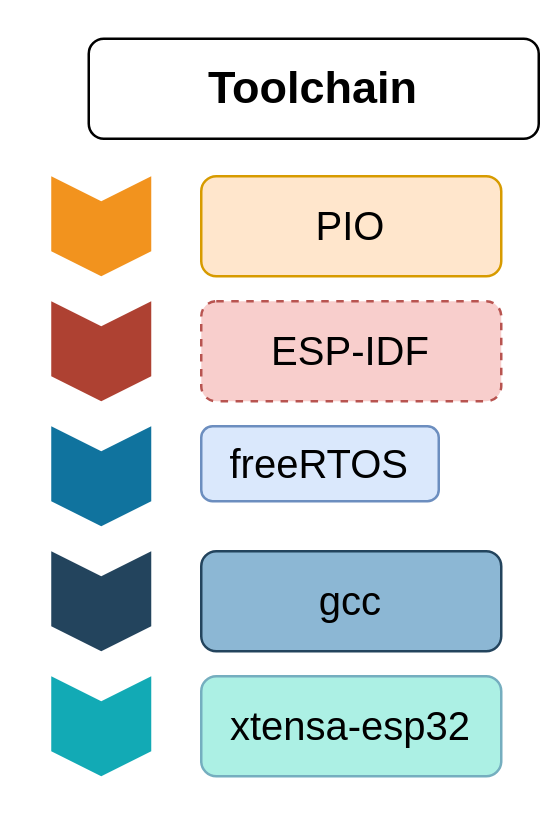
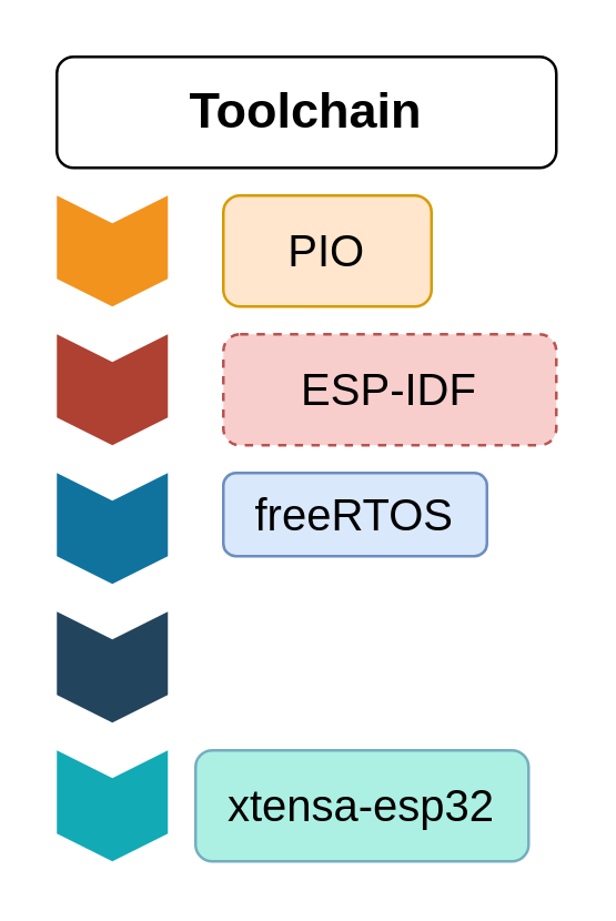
  <mxCell id="0" />
  <mxCell id="1" parent="0" />
  <mxCell id="2" value="" style="shape=step;perimeter=stepPerimeter;whiteSpace=wrap;html=1;fixedSize=1;size=10;direction=south;fillColor=#10739E;strokeColor=none;rounded=0;" parent="1" vertex="1"><mxGeometry x="20" y="170" width="40" height="40" as="geometry" /></mxCell>
  <mxCell id="3" value="" style="shape=step;perimeter=stepPerimeter;whiteSpace=wrap;html=1;fixedSize=1;size=10;direction=south;fillColor=#F2931E;strokeColor=none;rounded=0;" parent="1" vertex="1"><mxGeometry x="20" y="70" width="40" height="40" as="geometry" /></mxCell>
  <mxCell id="4" value="" style="shape=step;perimeter=stepPerimeter;whiteSpace=wrap;html=1;fixedSize=1;size=10;direction=south;fillColor=#AE4132;strokeColor=none;rounded=0;" parent="1" vertex="1"><mxGeometry x="20" y="120" width="40" height="40" as="geometry" /></mxCell>
  <mxCell id="5" value="" style="shape=step;perimeter=stepPerimeter;whiteSpace=wrap;html=1;fixedSize=1;size=10;direction=south;fillColor=#23445D;strokeColor=none;rounded=0;" parent="1" vertex="1"><mxGeometry x="20" y="220" width="40" height="40" as="geometry" /></mxCell>
  <mxCell id="6" value="" style="shape=step;perimeter=stepPerimeter;whiteSpace=wrap;html=1;fixedSize=1;size=10;direction=south;fillColor=#12AAB5;strokeColor=none;rounded=0;" parent="1" vertex="1"><mxGeometry x="20" y="270" width="40" height="40" as="geometry" /></mxCell>
- <mxCell id="7" value="&lt;b&gt;&lt;font style=&quot;font-size: 18px&quot;&gt;Toolchain&lt;/font&gt;&lt;/b&gt;" style="rounded=1;whiteSpace=wrap;html=1;" parent="1" vertex="1"><mxGeometry x="35" y="15" width="180" height="40" as="geometry" /></mxCell>
+ <mxCell id="7" value="&lt;b&gt;&lt;font style=&quot;font-size: 18px&quot;&gt;Toolchain&lt;/font&gt;&lt;/b&gt;" style="rounded=1;whiteSpace=wrap;html=1;" parent="1" vertex="1"><mxGeometry x="20" y="20" width="180" height="40" as="geometry" /></mxCell>
  <mxCell id="8" value="freeRTOS" style="rounded=1;whiteSpace=wrap;html=1;fontSize=16;fillColor=#dae8fc;strokeColor=#6c8ebf;" parent="1" vertex="1"><mxGeometry x="80" y="170" width="95" height="30" as="geometry" /></mxCell>
- <mxCell id="9" value="PIO" style="rounded=1;whiteSpace=wrap;html=1;fontSize=16;fillColor=#ffe6cc;strokeColor=#d79b00;" parent="1" vertex="1"><mxGeometry x="80" y="70" width="120" height="40" as="geometry" /></mxCell>
+ <mxCell id="9" value="PIO" style="rounded=1;whiteSpace=wrap;html=1;fontSize=16;fillColor=#ffe6cc;strokeColor=#d79b00;" parent="1" vertex="1"><mxGeometry x="80" y="70" width="75" height="40" as="geometry" /></mxCell>
  <mxCell id="10" value="ESP-IDF" style="rounded=1;whiteSpace=wrap;html=1;fontSize=16;fillColor=#f8cecc;strokeColor=#b85450;dashed=1;" parent="1" vertex="1"><mxGeometry x="80" y="120" width="120" height="40" as="geometry" /></mxCell>
- <mxCell id="11" value="gcc" style="rounded=1;whiteSpace=wrap;html=1;fontSize=16;fillColor=#8CB7D4;strokeColor=#23445D;" parent="1" vertex="1"><mxGeometry x="80" y="220" width="120" height="40" as="geometry" /></mxCell>
- <mxCell id="12" value="xtensa-esp32" style="rounded=1;whiteSpace=wrap;html=1;fontSize=16;fillColor=#ACF0E4;strokeColor=#75AEBF;" parent="1" vertex="1"><mxGeometry x="80" y="270" width="120" height="40" as="geometry" /></mxCell>
+ <mxCell id="12" value="xtensa-esp32" style="rounded=1;whiteSpace=wrap;html=1;fontSize=16;fillColor=#ACF0E4;strokeColor=#75AEBF;" parent="1" vertex="1"><mxGeometry x="70" y="270" width="120" height="40" as="geometry" /></mxCell>
